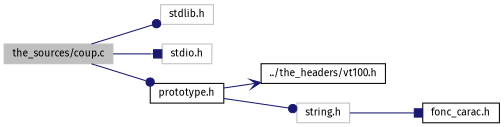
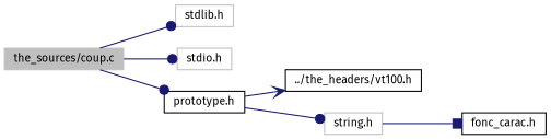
  digraph {
    fontname="Fira Sans"
    rankdir=LR
    node [color=grey75 fillcolor=white fontname="Fira Sans" fontsize=10 shape=record style=filled]
    edge [arrowhead=dot color=midnightblue fontname="Fira Sans" fontsize=10 labelfontname=Helvetica labelfontsize=10 style=solid]
    n1 [fillcolor=grey75 fontcolor=black height=0.2 label="the_sources/coup.c" width=0.4]
    n2 [height=0.2 label="stdlib.h" width=0.4]
    n3 [height=0.2 label="stdio.h" width=0.4]
    n4 [color=black height=0.2 label="prototype.h" width=0.4]
    n5 [color=black height=0.2 label="../the_headers/vt100.h" width=0.4]
    n6 [height=0.2 label="string.h" width=0.4]
    n7 [color=black height=0.2 label="fonc_carac.h" width=0.4]
    n1 -> n2
-   n1 -> n3 [arrowhead=box]
+   n1 -> n3
    n1 -> n4
    n4 -> n5 [arrowhead=vee]
    n4 -> n6
    n6 -> n7 [arrowhead=box]
  }
